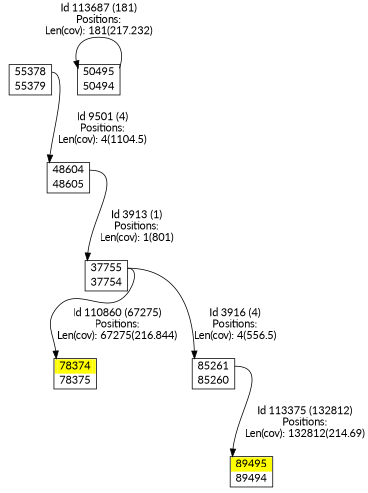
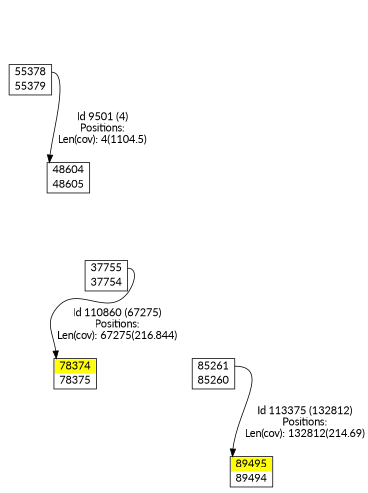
  digraph {
    fontname=Lato
    node [color=black fontname=Lato penwidth=1.8 shape=plaintext]
    edge [color=black fontname=Lato tailport=port_37755_out]
    n1 [label=<<TABLE BORDER="1" CELLSPACING="0" > <TR><TD BORDER="0" PORT = "port_37755_in" color="white" bgcolor="white" ></TD><TD BORDER="0" color="white" bgcolor="white" >37755</TD><TD BORDER="0" PORT = "port_37755_out" color="white" bgcolor="white" ></TD></TR> <TR><TD BORDER="0" PORT = "port_37754_out" color="white" bgcolor="white" ></TD><TD BORDER="0" color="white" bgcolor="white" >37754</TD><TD BORDER="0" PORT = "port_37754_in" color="white" bgcolor="white" ></TD></TR> </TABLE>>]
    n2 [label=<<TABLE BORDER="1" CELLSPACING="0" > <TR><TD BORDER="0" PORT = "port_78374_in" color="yellow" bgcolor="yellow" ></TD><TD BORDER="0" color="yellow" bgcolor="yellow" >78374</TD><TD BORDER="0" PORT = "port_78374_out" color="yellow" bgcolor="yellow" ></TD></TR> <TR><TD BORDER="0" PORT = "port_78375_out" color="white" bgcolor="white" ></TD><TD BORDER="0" color="white" bgcolor="white" >78375</TD><TD BORDER="0" PORT = "port_78375_in" color="white" bgcolor="white" ></TD></TR> </TABLE>>]
    n3 [label=<<TABLE BORDER="1" CELLSPACING="0" > <TR><TD BORDER="0" PORT = "port_85261_in" color="white" bgcolor="white" ></TD><TD BORDER="0" color="white" bgcolor="white" >85261</TD><TD BORDER="0" PORT = "port_85261_out" color="white" bgcolor="white" ></TD></TR> <TR><TD BORDER="0" PORT = "port_85260_out" color="white" bgcolor="white" ></TD><TD BORDER="0" color="white" bgcolor="white" >85260</TD><TD BORDER="0" PORT = "port_85260_in" color="white" bgcolor="white" ></TD></TR> </TABLE>>]
    n4 [label=<<TABLE BORDER="1" CELLSPACING="0" > <TR><TD BORDER="0" PORT = "port_89495_in" color="yellow" bgcolor="yellow" ></TD><TD BORDER="0" color="yellow" bgcolor="yellow" >89495</TD><TD BORDER="0" PORT = "port_89495_out" color="yellow" bgcolor="yellow" ></TD></TR> <TR><TD BORDER="0" PORT = "port_89494_out" color="white" bgcolor="white" ></TD><TD BORDER="0" color="white" bgcolor="white" >89494</TD><TD BORDER="0" PORT = "port_89494_in" color="white" bgcolor="white" ></TD></TR> </TABLE>>]
    n5 [label=<<TABLE BORDER="1" CELLSPACING="0" > <TR><TD BORDER="0" PORT = "port_48604_in" color="white" bgcolor="white" ></TD><TD BORDER="0" color="white" bgcolor="white" >48604</TD><TD BORDER="0" PORT = "port_48604_out" color="white" bgcolor="white" ></TD></TR> <TR><TD BORDER="0" PORT = "port_48605_out" color="white" bgcolor="white" ></TD><TD BORDER="0" color="white" bgcolor="white" >48605</TD><TD BORDER="0" PORT = "port_48605_in" color="white" bgcolor="white" ></TD></TR> </TABLE>>]
-   n6 [label=<<TABLE BORDER="1" CELLSPACING="0" > <TR><TD BORDER="0" PORT = "port_50495_in" color="white" bgcolor="white" ></TD><TD BORDER="0" color="white" bgcolor="white" >50495</TD><TD BORDER="0" PORT = "port_50495_out" color="white" bgcolor="white" ></TD></TR> <TR><TD BORDER="0" PORT = "port_50494_out" color="white" bgcolor="white" ></TD><TD BORDER="0" color="white" bgcolor="white" >50494</TD><TD BORDER="0" PORT = "port_50494_in" color="white" bgcolor="white" ></TD></TR> </TABLE>>]
    n7 [label=<<TABLE BORDER="1" CELLSPACING="0" > <TR><TD BORDER="0" PORT = "port_55378_in" color="white" bgcolor="white" ></TD><TD BORDER="0" color="white" bgcolor="white" >55378</TD><TD BORDER="0" PORT = "port_55378_out" color="white" bgcolor="white" ></TD></TR> <TR><TD BORDER="0" PORT = "port_55379_out" color="white" bgcolor="white" ></TD><TD BORDER="0" color="white" bgcolor="white" >55379</TD><TD BORDER="0" PORT = "port_55379_in" color="white" bgcolor="white" ></TD></TR> </TABLE>>]
    n1 -> n2 [headport=port_78374_in label="Id 110860 (67275)\nPositions:\nLen(cov): 67275(216.844)"]
-   n1 -> n3 [headport=port_85261_in label="Id 3916 (4)\nPositions:\nLen(cov): 4(556.5)"]
    n3 -> n4 [headport=port_89495_in label="Id 113375 (132812)\nPositions:\nLen(cov): 132812(214.69)" tailport=port_85261_out]
-   n5 -> n1 [headport=port_37755_in label="Id 3913 (1)\nPositions:\nLen(cov): 1(801)" tailport=port_48604_out]
-   n6 -> n6 [headport=port_50495_in label="Id 113687 (181)\nPositions:\nLen(cov): 181(217.232)" tailport=port_50495_out]
    n7 -> n5 [headport=port_48604_in label="Id 9501 (4)\nPositions:\nLen(cov): 4(1104.5)" tailport=port_55378_out]
  }
